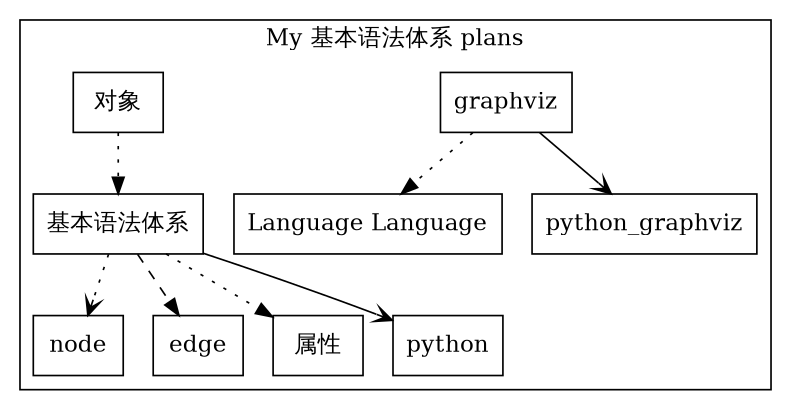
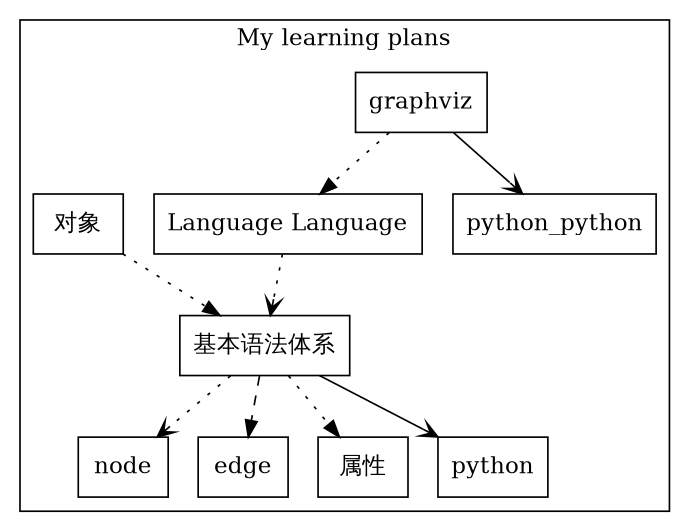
  digraph {
    rankdir=TB
    node [shape=record]
    edge [arrowhead=vee style=dotted]
    n1 [label="Language Language"]
    "基本语法体系"
    graphviz
-   python_graphviz
+   python_graphviz [label=python_python]
    "对象"
    "node"
    "edge"
    "属性"
    n9 [label=python]
    subgraph cluster_1 {
-     label="My 基本语法体系 plans"
+     label="My learning plans"
      n1
      "基本语法体系"
      graphviz
      python_graphviz
      "对象"
      "node"
      "edge"
      "属性"
      n9
    }
+   n1 -> "基本语法体系"
    "基本语法体系" -> "node"
    "基本语法体系" -> "edge" [arrowhead=normal style=dashed]
    "基本语法体系" -> "属性" [arrowhead=normal]
    "基本语法体系" -> n9 [style=solid]
    graphviz -> n1 [arrowhead=normal]
    graphviz -> python_graphviz [style=solid]
    "对象" -> "基本语法体系" [arrowhead=normal]
  }
